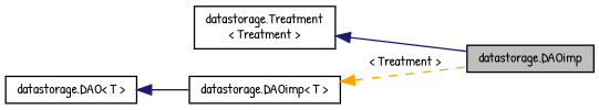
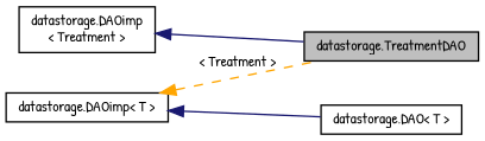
  digraph {
    fontname="Patrick Hand"
    rankdir=LR
    node [color=black fillcolor=white fontname="Patrick Hand" fontsize=10 shape=record style=filled]
    edge [color=midnightblue dir=back fontname="Patrick Hand" fontsize=10 labelfontname=Helvetica labelfontsize=10 style=solid]
-   n1 [fillcolor=grey75 fontcolor=black height=0.2 label="datastorage.DAOimp" width=0.4]
-   n2 [height=0.2 label="datastorage.Treatment\l\< Treatment \>" width=0.4]
+   n1 [fillcolor=grey75 fontcolor=black height=0.2 label="datastorage.TreatmentDAO" width=0.4]
+   n2 [height=0.2 label="datastorage.DAOimp\l\< Treatment \>" width=0.4]
    n3 [height=0.2 label="datastorage.DAOimp\< T \>" width=0.4]
    n4 [height=0.2 label="datastorage.DAO\< T \>" width=0.4]
    n2 -> n1
    n3 -> n1 [color=orange label=" \< Treatment \>" style=dashed]
-   n4 -> n3
+   n3 -> n4
  }
